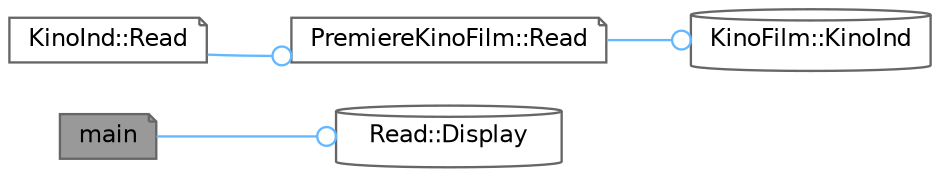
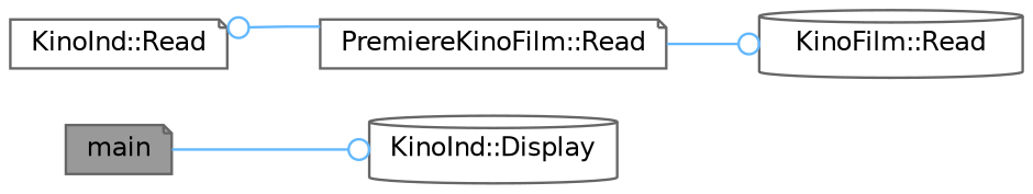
  digraph {
    rankdir=LR
    node [color=grey40 fillcolor=white fontname=Helvetica fontsize=10 shape=note style=filled]
    edge [arrowhead=odot color=steelblue1 fontname=Helvetica fontsize=10 labelfontname=Helvetica labelfontsize=10 style=solid]
    n1 [color=gray40 fillcolor=grey60 fontcolor=black height=0.2 label=main width=0.4]
-   n2 [height=0.2 label="Read::Display" shape=cylinder width=0.4]
+   n2 [height=0.2 label="KinoInd::Display" shape=cylinder width=0.4]
    n3 [height=0.2 label="KinoInd::Read" width=0.4]
    n4 [height=0.2 label="PremiereKinoFilm::Read" width=0.4]
-   n5 [height=0.2 label="KinoFilm::KinoInd" shape=cylinder width=0.4]
+   n5 [height=0.2 label="KinoFilm::Read" shape=cylinder width=0.4]
    n1 -> n2
-   n3 -> n4
+   n4 -> n3
    n4 -> n5
  }
